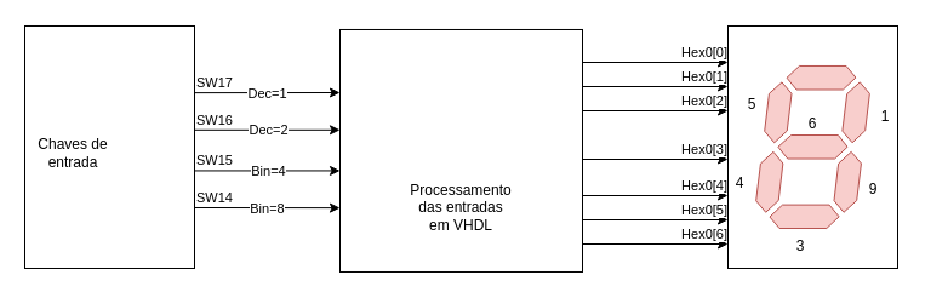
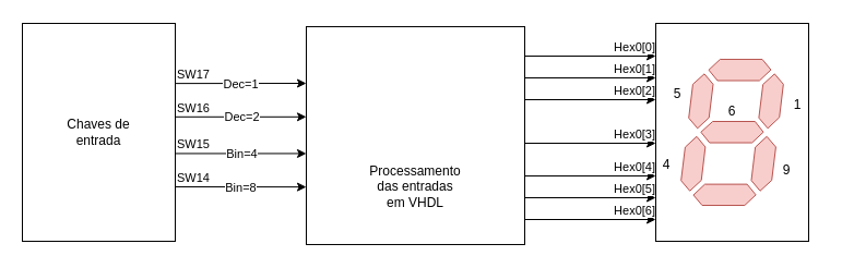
  <mxCell id="0" />
  <mxCell id="1" parent="0" />
  <mxCell id="2" value="" style="endArrow=classic;html=1;rounded=0;exitX=1;exitY=0.75;exitDx=0;exitDy=0;" parent="1" source="17" edge="1"><mxGeometry relative="1" as="geometry"><mxPoint x="160" y="171.14" as="sourcePoint" /><mxPoint x="280" y="171.14" as="targetPoint" /></mxGeometry></mxCell>
  <mxCell id="3" value="&lt;span style=&quot;text-align: right;&quot;&gt;SW14&lt;/span&gt;" style="edgeLabel;resizable=0;html=1;;align=left;verticalAlign=bottom;" parent="2" connectable="0" vertex="1"><mxGeometry x="-1" relative="1" as="geometry" /></mxCell>
  <mxCell id="4" value="Bin=8" style="edgeLabel;html=1;align=center;verticalAlign=middle;resizable=0;points=[];" parent="2" vertex="1" connectable="0"><mxGeometry x="-0.003" y="-3" relative="1" as="geometry"><mxPoint y="-3" as="offset" /></mxGeometry></mxCell>
  <mxCell id="5" value="" style="endArrow=classic;html=1;rounded=0;" parent="1" edge="1"><mxGeometry relative="1" as="geometry"><mxPoint x="160" y="140.45" as="sourcePoint" /><mxPoint x="280" y="140.45" as="targetPoint" /></mxGeometry></mxCell>
  <mxCell id="6" value="Label" style="edgeLabel;resizable=0;html=1;;align=center;verticalAlign=middle;" parent="5" connectable="0" vertex="1"><mxGeometry relative="1" as="geometry" /></mxCell>
  <mxCell id="7" value="&lt;span style=&quot;text-align: right;&quot;&gt;SW15&lt;/span&gt;" style="edgeLabel;resizable=0;html=1;;align=left;verticalAlign=bottom;" parent="5" connectable="0" vertex="1"><mxGeometry x="-1" relative="1" as="geometry" /></mxCell>
  <mxCell id="8" value="Bin=4" style="edgeLabel;html=1;align=center;verticalAlign=middle;resizable=0;points=[];" parent="5" vertex="1" connectable="0"><mxGeometry x="0.021" relative="1" as="geometry"><mxPoint x="-1" as="offset" /></mxGeometry></mxCell>
  <mxCell id="9" value="" style="endArrow=classic;html=1;rounded=0;" parent="1" edge="1"><mxGeometry relative="1" as="geometry"><mxPoint x="160" y="106.8" as="sourcePoint" /><mxPoint x="280" y="106.8" as="targetPoint" /></mxGeometry></mxCell>
  <mxCell id="10" value="Dec=2" style="edgeLabel;resizable=0;html=1;;align=center;verticalAlign=middle;" parent="9" connectable="0" vertex="1"><mxGeometry relative="1" as="geometry" /></mxCell>
  <mxCell id="11" value="&lt;span style=&quot;text-align: right;&quot;&gt;SW16&lt;/span&gt;" style="edgeLabel;resizable=0;html=1;;align=left;verticalAlign=bottom;" parent="9" connectable="0" vertex="1"><mxGeometry x="-1" relative="1" as="geometry" /></mxCell>
  <mxCell id="12" value="" style="endArrow=classic;html=1;rounded=0;" parent="1" edge="1"><mxGeometry relative="1" as="geometry"><mxPoint x="160" y="76.14" as="sourcePoint" /><mxPoint x="280" y="76" as="targetPoint" /></mxGeometry></mxCell>
  <mxCell id="13" value="Hex1" style="edgeLabel;resizable=0;html=1;;align=center;verticalAlign=middle;" parent="12" connectable="0" vertex="1"><mxGeometry relative="1" as="geometry" /></mxCell>
  <mxCell id="14" value="&lt;span style=&quot;text-align: right;&quot;&gt;SW17&lt;/span&gt;" style="edgeLabel;resizable=0;html=1;;align=left;verticalAlign=bottom;" parent="12" connectable="0" vertex="1"><mxGeometry x="-1" relative="1" as="geometry" /></mxCell>
  <mxCell id="15" value="Dec=1" style="edgeLabel;html=1;align=center;verticalAlign=middle;resizable=0;points=[];" parent="12" vertex="1" connectable="0"><mxGeometry x="-0.003" relative="1" as="geometry"><mxPoint as="offset" /></mxGeometry></mxCell>
  <mxCell id="16" value="" style="group" parent="1" vertex="1" connectable="0"><mxGeometry x="20" y="20.99" width="140" height="200" as="geometry" /></mxCell>
  <mxCell id="17" value="" style="rounded=0;whiteSpace=wrap;html=1;" parent="16" vertex="1"><mxGeometry width="140" height="200" as="geometry" /></mxCell>
- <mxCell id="18" value="Chaves de entrada" style="text;html=1;align=center;verticalAlign=middle;whiteSpace=wrap;rounded=0;" parent="16" vertex="1"><mxGeometry x="10" y="90" width="60" height="30" as="geometry" /></mxCell>
+ <mxCell id="18" value="Chaves de entrada" style="text;html=1;align=center;verticalAlign=middle;whiteSpace=wrap;rounded=0;" parent="16" vertex="1"><mxGeometry x="40" y="85" width="60" height="30" as="geometry" /></mxCell>
  <mxCell id="19" value="" style="group" parent="1" vertex="1" connectable="0"><mxGeometry x="580" y="20.99" width="180" height="200" as="geometry" /></mxCell>
  <mxCell id="20" value="" style="group" parent="19" vertex="1" connectable="0"><mxGeometry width="180" height="200" as="geometry" /></mxCell>
  <mxCell id="21" value="" style="rounded=0;whiteSpace=wrap;html=1;" parent="20" vertex="1"><mxGeometry x="20" width="140" height="200" as="geometry" /></mxCell>
  <mxCell id="22" value="" style="verticalLabelPosition=bottom;shadow=0;dashed=0;align=center;html=1;verticalAlign=top;shape=mxgraph.electrical.opto_electronics.7_segment_display;pointerEvents=1;fillColor=#f8cecc;strokeColor=#b85450;" parent="20" vertex="1"><mxGeometry x="43.17" y="32.98" width="93.67" height="134.03" as="geometry" /></mxCell>
  <mxCell id="23" value="9" style="text;html=1;align=center;verticalAlign=middle;whiteSpace=wrap;rounded=0;" parent="20" vertex="1"><mxGeometry x="110" y="120" width="60" height="30" as="geometry" /></mxCell>
- <mxCell id="24" value="3" style="text;html=1;align=center;verticalAlign=middle;whiteSpace=wrap;rounded=0;" parent="20" vertex="1"><mxGeometry x="50" y="167.01" width="60" height="30" as="geometry" /></mxCell>
  <mxCell id="25" value="4" style="text;html=1;align=center;verticalAlign=middle;whiteSpace=wrap;rounded=0;" parent="20" vertex="1"><mxGeometry y="115" width="60" height="30" as="geometry" /></mxCell>
  <mxCell id="26" value="5" style="text;html=1;align=center;verticalAlign=middle;whiteSpace=wrap;rounded=0;" parent="20" vertex="1"><mxGeometry x="10" y="50" width="60" height="30" as="geometry" /></mxCell>
  <mxCell id="27" value="6" style="text;html=1;align=center;verticalAlign=middle;whiteSpace=wrap;rounded=0;" parent="20" vertex="1"><mxGeometry x="60" y="66" width="60" height="30" as="geometry" /></mxCell>
  <mxCell id="28" value="1" style="text;html=1;align=center;verticalAlign=middle;whiteSpace=wrap;rounded=0;" parent="20" vertex="1"><mxGeometry x="120" y="60.01" width="60" height="30" as="geometry" /></mxCell>
  <mxCell id="29" value="" style="endArrow=classic;html=1;rounded=0;" parent="1" edge="1"><mxGeometry relative="1" as="geometry"><mxPoint x="480" y="131" as="sourcePoint" /><mxPoint x="600" y="131" as="targetPoint" /></mxGeometry></mxCell>
  <mxCell id="30" value="Hex0[3]" style="edgeLabel;resizable=0;html=1;;align=right;verticalAlign=bottom;" parent="29" connectable="0" vertex="1"><mxGeometry x="1" relative="1" as="geometry" /></mxCell>
  <mxCell id="31" value="" style="endArrow=classic;html=1;rounded=0;" parent="1" edge="1"><mxGeometry relative="1" as="geometry"><mxPoint x="480" y="91" as="sourcePoint" /><mxPoint x="600" y="91" as="targetPoint" /></mxGeometry></mxCell>
  <mxCell id="32" value="Hex0[2]" style="edgeLabel;resizable=0;html=1;;align=right;verticalAlign=bottom;" parent="31" connectable="0" vertex="1"><mxGeometry x="1" relative="1" as="geometry" /></mxCell>
  <mxCell id="33" value="" style="endArrow=classic;html=1;rounded=0;" parent="1" edge="1"><mxGeometry relative="1" as="geometry"><mxPoint x="480" y="71" as="sourcePoint" /><mxPoint x="600" y="71" as="targetPoint" /></mxGeometry></mxCell>
  <mxCell id="34" value="Hex0[1]" style="edgeLabel;resizable=0;html=1;;align=right;verticalAlign=bottom;" parent="33" connectable="0" vertex="1"><mxGeometry x="1" relative="1" as="geometry" /></mxCell>
  <mxCell id="35" value="" style="endArrow=classic;html=1;rounded=0;" parent="1" edge="1"><mxGeometry relative="1" as="geometry"><mxPoint x="480" y="51" as="sourcePoint" /><mxPoint x="600" y="51" as="targetPoint" /></mxGeometry></mxCell>
  <mxCell id="36" value="Hex0[0]" style="edgeLabel;resizable=0;html=1;;align=right;verticalAlign=bottom;" parent="35" connectable="0" vertex="1"><mxGeometry x="1" relative="1" as="geometry" /></mxCell>
  <mxCell id="37" value="" style="endArrow=classic;html=1;rounded=0;" parent="1" edge="1"><mxGeometry relative="1" as="geometry"><mxPoint x="480" y="161" as="sourcePoint" /><mxPoint x="600" y="161" as="targetPoint" /></mxGeometry></mxCell>
  <mxCell id="38" value="Hex0[4]" style="edgeLabel;resizable=0;html=1;;align=right;verticalAlign=bottom;" parent="37" connectable="0" vertex="1"><mxGeometry x="1" relative="1" as="geometry" /></mxCell>
  <mxCell id="39" value="" style="endArrow=classic;html=1;rounded=0;" parent="1" edge="1"><mxGeometry relative="1" as="geometry"><mxPoint x="480" y="181" as="sourcePoint" /><mxPoint x="600" y="181" as="targetPoint" /></mxGeometry></mxCell>
  <mxCell id="40" value="Hex0[5]" style="edgeLabel;resizable=0;html=1;;align=right;verticalAlign=bottom;" parent="39" connectable="0" vertex="1"><mxGeometry x="1" relative="1" as="geometry" /></mxCell>
  <mxCell id="41" value="" style="endArrow=classic;html=1;rounded=0;" parent="1" edge="1"><mxGeometry relative="1" as="geometry"><mxPoint x="480" y="201" as="sourcePoint" /><mxPoint x="600" y="201" as="targetPoint" /></mxGeometry></mxCell>
  <mxCell id="42" value="Hex0[6]" style="edgeLabel;resizable=0;html=1;;align=right;verticalAlign=bottom;" parent="41" connectable="0" vertex="1"><mxGeometry x="1" relative="1" as="geometry" /></mxCell>
  <mxCell id="43" value="" style="group" parent="1" vertex="1" connectable="0"><mxGeometry x="280" y="23.98" width="200" height="200.0" as="geometry" /></mxCell>
  <mxCell id="44" value="" style="whiteSpace=wrap;html=1;aspect=fixed;" parent="43" vertex="1"><mxGeometry width="200" height="200" as="geometry" /></mxCell>
  <mxCell id="45" value="Processamento das entradas em VHDL" style="text;html=1;align=center;verticalAlign=middle;whiteSpace=wrap;rounded=0;" parent="43" vertex="1"><mxGeometry x="70" y="132.01" width="60" height="30" as="geometry" /></mxCell>
